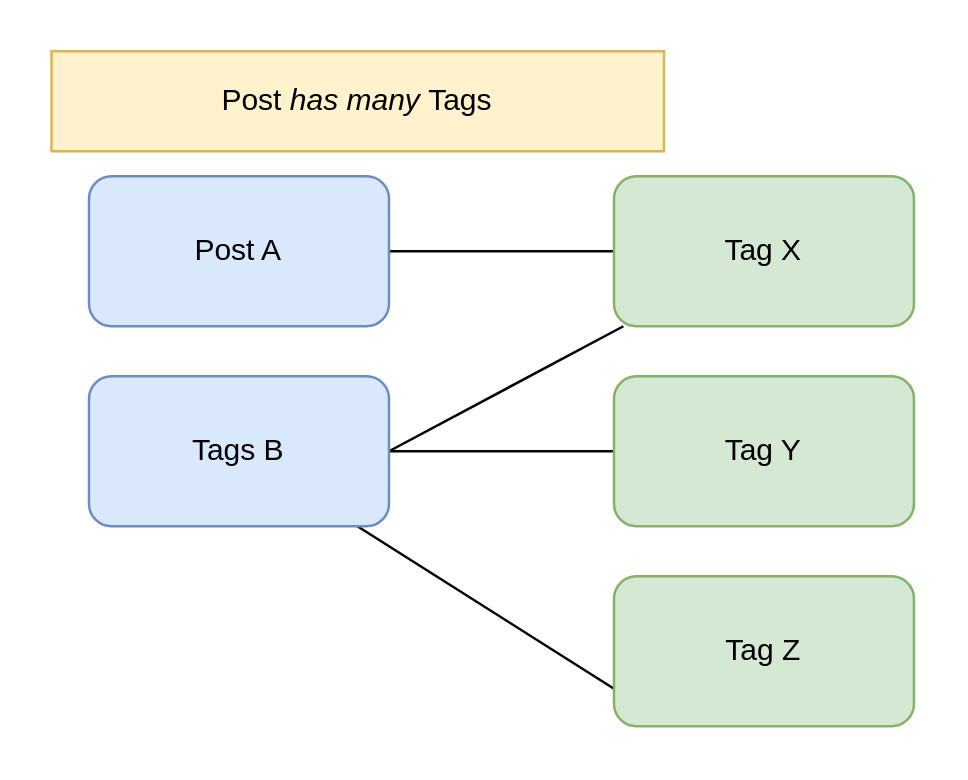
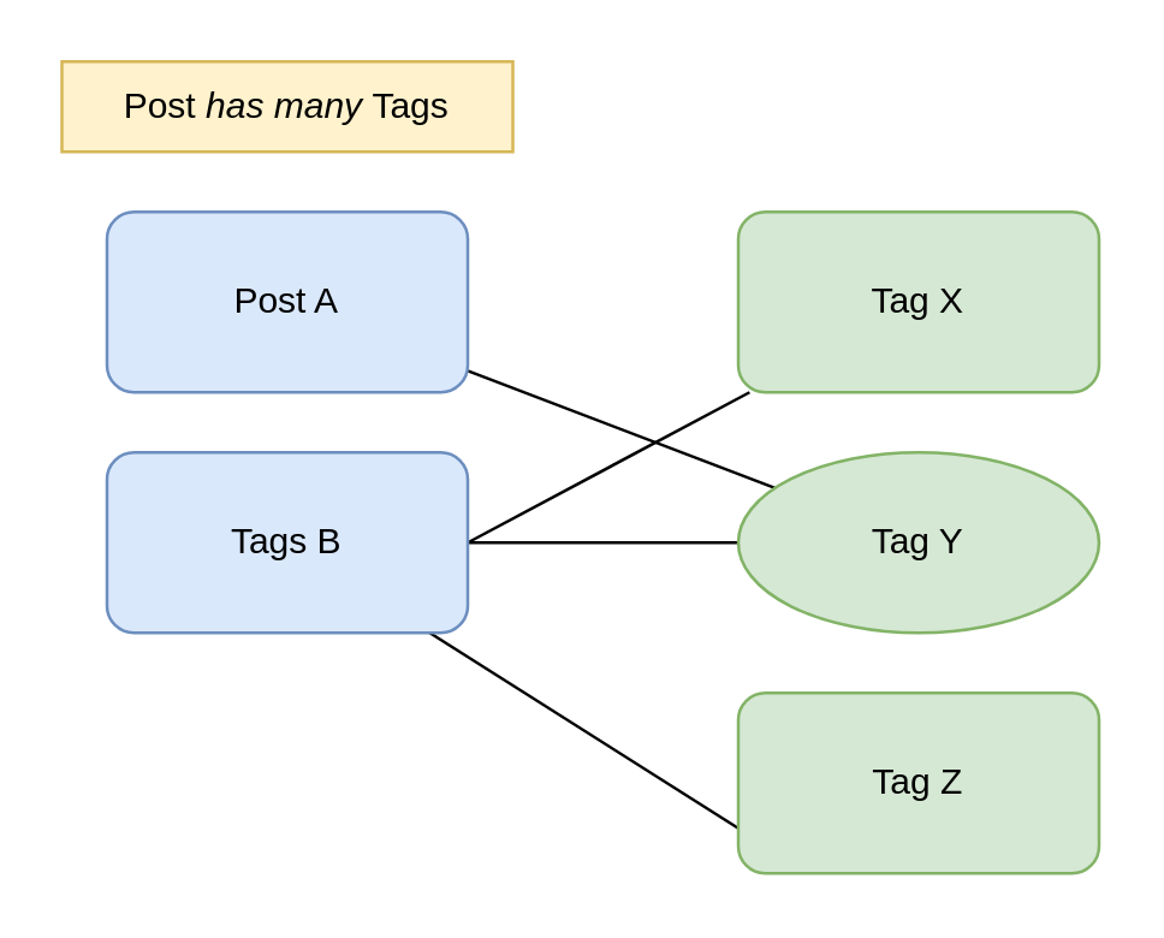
  <mxCell id="0" />
  <mxCell id="1" parent="0" />
- <mxCell id="2" value="Post &lt;i&gt;has many&amp;nbsp;&lt;/i&gt;Tags" style="rounded=0;whiteSpace=wrap;html=1;fillColor=#fff2cc;strokeColor=#d6b656;" vertex="1" parent="1"><mxGeometry x="20" y="20" width="245" height="40" as="geometry" /></mxCell>
- <mxCell id="3" value="" style="edgeStyle=none;rounded=0;orthogonalLoop=1;jettySize=auto;html=1;endArrow=none;endFill=0;" edge="1" parent="1" source="4" target="5"><mxGeometry relative="1" as="geometry" /></mxCell>
+ <mxCell id="2" value="Post &lt;i&gt;has many&amp;nbsp;&lt;/i&gt;Tags" style="rounded=0;whiteSpace=wrap;html=1;fillColor=#fff2cc;strokeColor=#d6b656;" vertex="1" parent="1"><mxGeometry x="20" y="20" width="150" height="30" as="geometry" /></mxCell>
+ <mxCell id="3" value="" style="edgeStyle=none;rounded=0;orthogonalLoop=1;jettySize=auto;html=1;endArrow=none;endFill=0;" edge="1" parent="1" source="4" target="10"><mxGeometry relative="1" as="geometry" /></mxCell>
  <mxCell id="4" value="Post A" style="rounded=1;whiteSpace=wrap;html=1;fillColor=#dae8fc;strokeColor=#6c8ebf;" vertex="1" parent="1"><mxGeometry x="35" y="70" width="120" height="60" as="geometry" /></mxCell>
  <mxCell id="5" value="Tag X" style="whiteSpace=wrap;html=1;rounded=1;fillColor=#d5e8d4;strokeColor=#82b366;" vertex="1" parent="1"><mxGeometry x="245" y="70" width="120" height="60" as="geometry" /></mxCell>
  <mxCell id="6" value="" style="edgeStyle=none;rounded=0;orthogonalLoop=1;jettySize=auto;html=1;endArrow=none;endFill=0;" edge="1" parent="1" source="9" target="10"><mxGeometry relative="1" as="geometry" /></mxCell>
  <mxCell id="7" value="" style="edgeStyle=none;rounded=0;orthogonalLoop=1;jettySize=auto;html=1;endArrow=none;endFill=0;entryX=0;entryY=0.75;entryDx=0;entryDy=0;" edge="1" parent="1" source="9" target="11"><mxGeometry relative="1" as="geometry" /></mxCell>
  <mxCell id="8" style="edgeStyle=none;rounded=0;orthogonalLoop=1;jettySize=auto;html=1;exitX=1;exitY=0.5;exitDx=0;exitDy=0;endArrow=none;endFill=0;" edge="1" parent="1" source="9" target="5"><mxGeometry relative="1" as="geometry" /></mxCell>
  <mxCell id="9" value="Tags B" style="rounded=1;whiteSpace=wrap;html=1;fillColor=#dae8fc;strokeColor=#6c8ebf;" vertex="1" parent="1"><mxGeometry x="35" y="150" width="120" height="60" as="geometry" /></mxCell>
- <mxCell id="10" value="Tag Y" style="whiteSpace=wrap;html=1;rounded=1;fillColor=#d5e8d4;strokeColor=#82b366;" vertex="1" parent="1"><mxGeometry x="245" y="150" width="120" height="60" as="geometry" /></mxCell>
+ <mxCell id="10" value="Tag Y" style="ellipse;whiteSpace=wrap;html=1;fillColor=#d5e8d4;strokeColor=#82b366;" vertex="1" parent="1"><mxGeometry x="245" y="150" width="120" height="60" as="geometry" /></mxCell>
  <mxCell id="11" value="Tag Z" style="whiteSpace=wrap;html=1;fillColor=#d5e8d4;strokeColor=#82b366;rounded=1;" vertex="1" parent="1"><mxGeometry x="245" y="230" width="120" height="60" as="geometry" /></mxCell>
